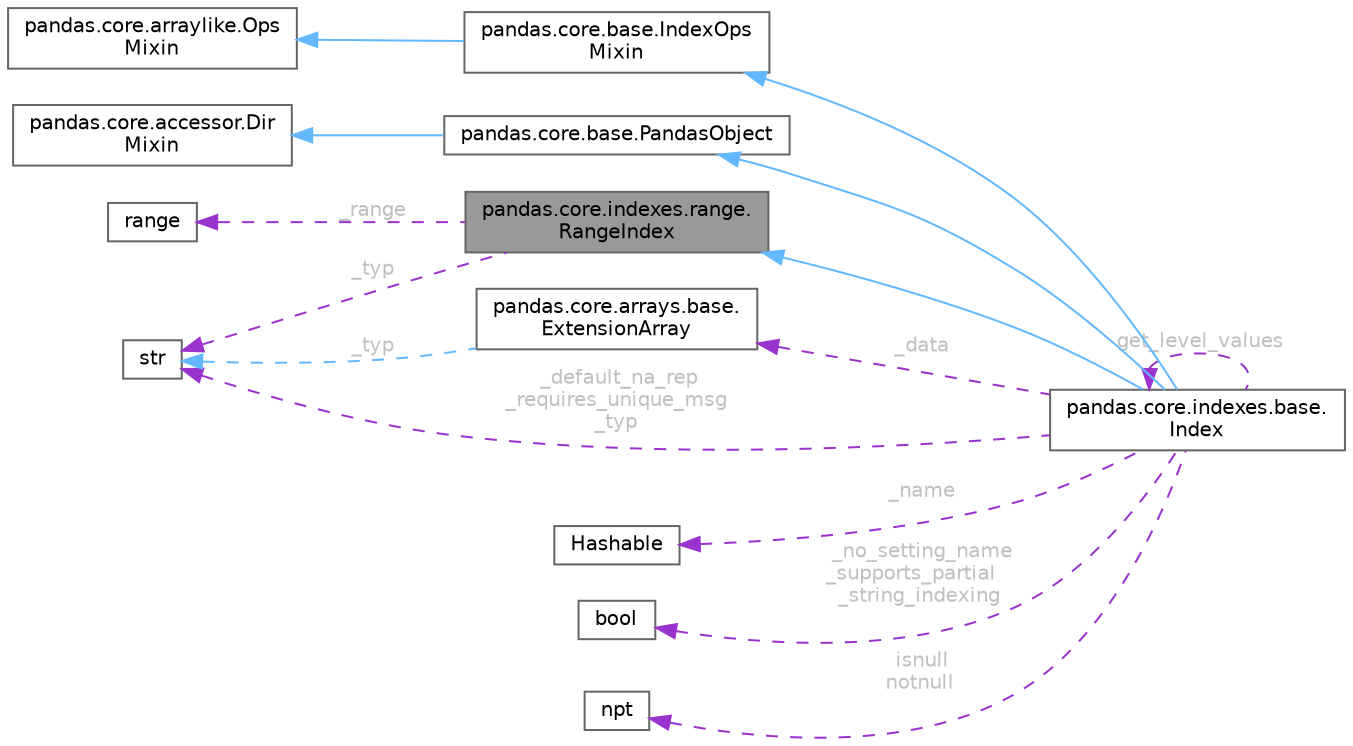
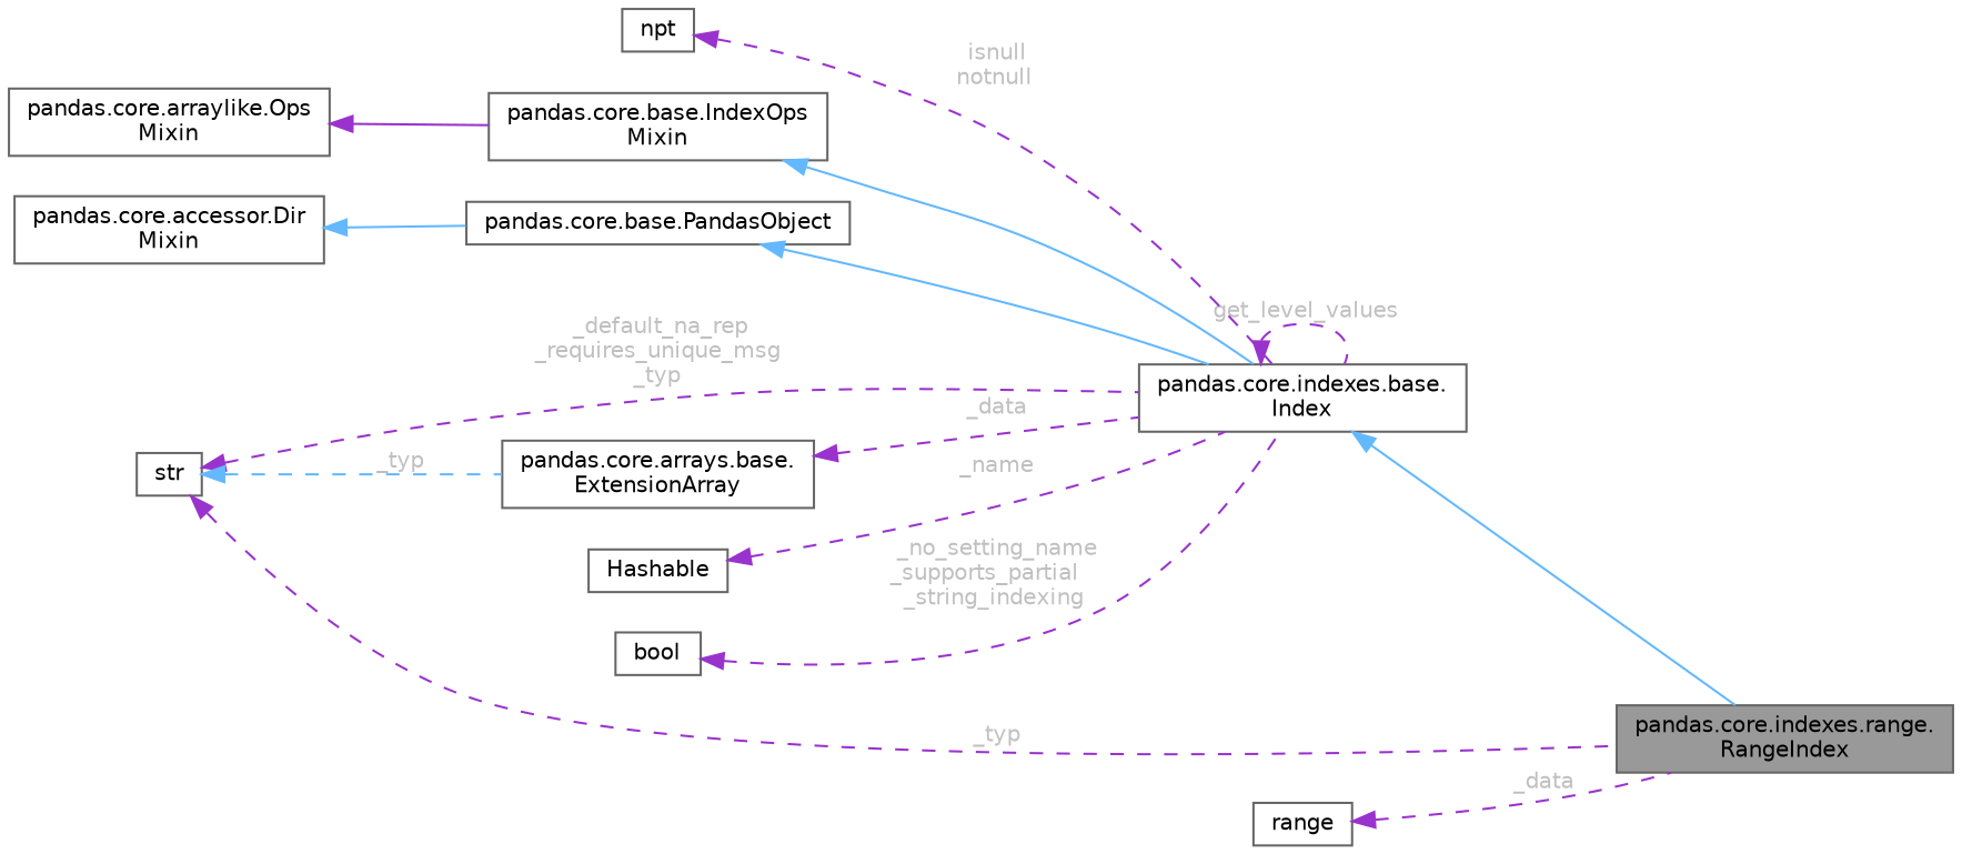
  digraph {
    rankdir=LR
    node [color=gray40 fillcolor=white fontname=Helvetica fontsize=10 shape=box style=filled]
    edge [color=darkorchid3 dir=back fontname=Helvetica fontsize=10 labelfontname=Helvetica labelfontsize=10 style=dashed fontcolor=grey]
    n1 [fillcolor=grey60 fontcolor=black height=0.2 label="pandas.core.indexes.range.\lRangeIndex" width=0.4]
    n2 [height=0.2 label="pandas.core.indexes.base.\lIndex" width=0.4]
    n3 [height=0.2 label="pandas.core.base.IndexOps\lMixin" width=0.4]
    n4 [height=0.2 label="pandas.core.arraylike.Ops\lMixin" width=0.4]
    n5 [height=0.2 label="pandas.core.base.PandasObject" width=0.4]
    n6 [height=0.2 label="pandas.core.accessor.Dir\lMixin" width=0.4]
    n7 [height=0.2 label=str width=0.4]
    n8 [height=0.2 label="pandas.core.arrays.base.\lExtensionArray" width=0.4]
    n9 [height=0.2 label=Hashable width=0.4]
    n10 [height=0.2 label=bool width=0.4]
    n11 [height=0.2 label=npt width=0.4]
    n12 [height=0.2 label=range width=0.4]
-   n1 -> n2 [color=steelblue1 style=solid fontcolor=""]
+   n2 -> n1 [color=steelblue1 style=solid fontcolor=""]
    n2 -> n2 [label=" get_level_values"]
    n3 -> n2 [color=steelblue1 style=solid fontcolor=""]
-   n4 -> n3 [color=steelblue1 style=solid fontcolor=""]
+   n4 -> n3 [style=solid fontcolor=""]
    n5 -> n2 [color=steelblue1 style=solid fontcolor=""]
    n6 -> n5 [color=steelblue1 style=solid fontcolor=""]
    n7 -> n1 [label=" _typ"]
    n7 -> n2 [label=" _default_na_rep\n_requires_unique_msg\n_typ"]
    n7 -> n8 [color=steelblue1 label=" _typ"]
    n8 -> n2 [label=" _data"]
    n9 -> n2 [label=" _name"]
    n10 -> n2 [label=" _no_setting_name\n_supports_partial\l_string_indexing"]
    n11 -> n2 [label=" isnull\nnotnull"]
-   n12 -> n1 [label=" _range"]
+   n12 -> n1 [label=" _data"]
  }
